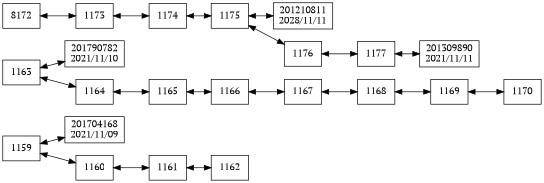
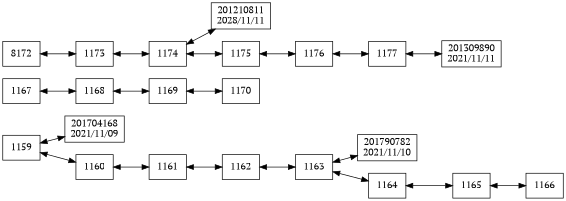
  digraph {
    compound=true
    fontname="PT Serif"
    rankdir=LR
    node [fontname="PT Serif" shape=box]
    edge [dir=both fontname="PT Serif"]
    n1 [label=1159]
    n2 [label="201704168\n2021/11/09"]
    n3 [label=1160]
    n4 [label=1161]
    n5 [label=1162]
    n6 [label=1163]
    n7 [label="201790782\n2021/11/10"]
    n8 [label=1164]
    n9 [label=1165]
    n10 [label=1166]
    n11 [label=1167]
    n12 [label=1168]
    n13 [label=1169]
    n14 [label=1170]
    n15 [label=8172]
    n16 [label=1173]
    n17 [label=1174]
    n18 [label="201210811\n2028/11/11"]
    n19 [label=1175]
    n20 [label=1176]
    n21 [label=1177]
    n22 [label="201309890\n2021/11/11"]
    n1 -> n2
    n1 -> n3
    n3 -> n4
    n4 -> n5
+   n5 -> n6
    n6 -> n7
    n6 -> n8
    n8 -> n9
    n9 -> n10
-   n10 -> n11
    n11 -> n12
    n12 -> n13
    n13 -> n14
    n15 -> n16
    n16 -> n17
-   n19 -> n18
+   n17 -> n18
    n17 -> n19
    n19 -> n20
    n20 -> n21
    n21 -> n22
  }
